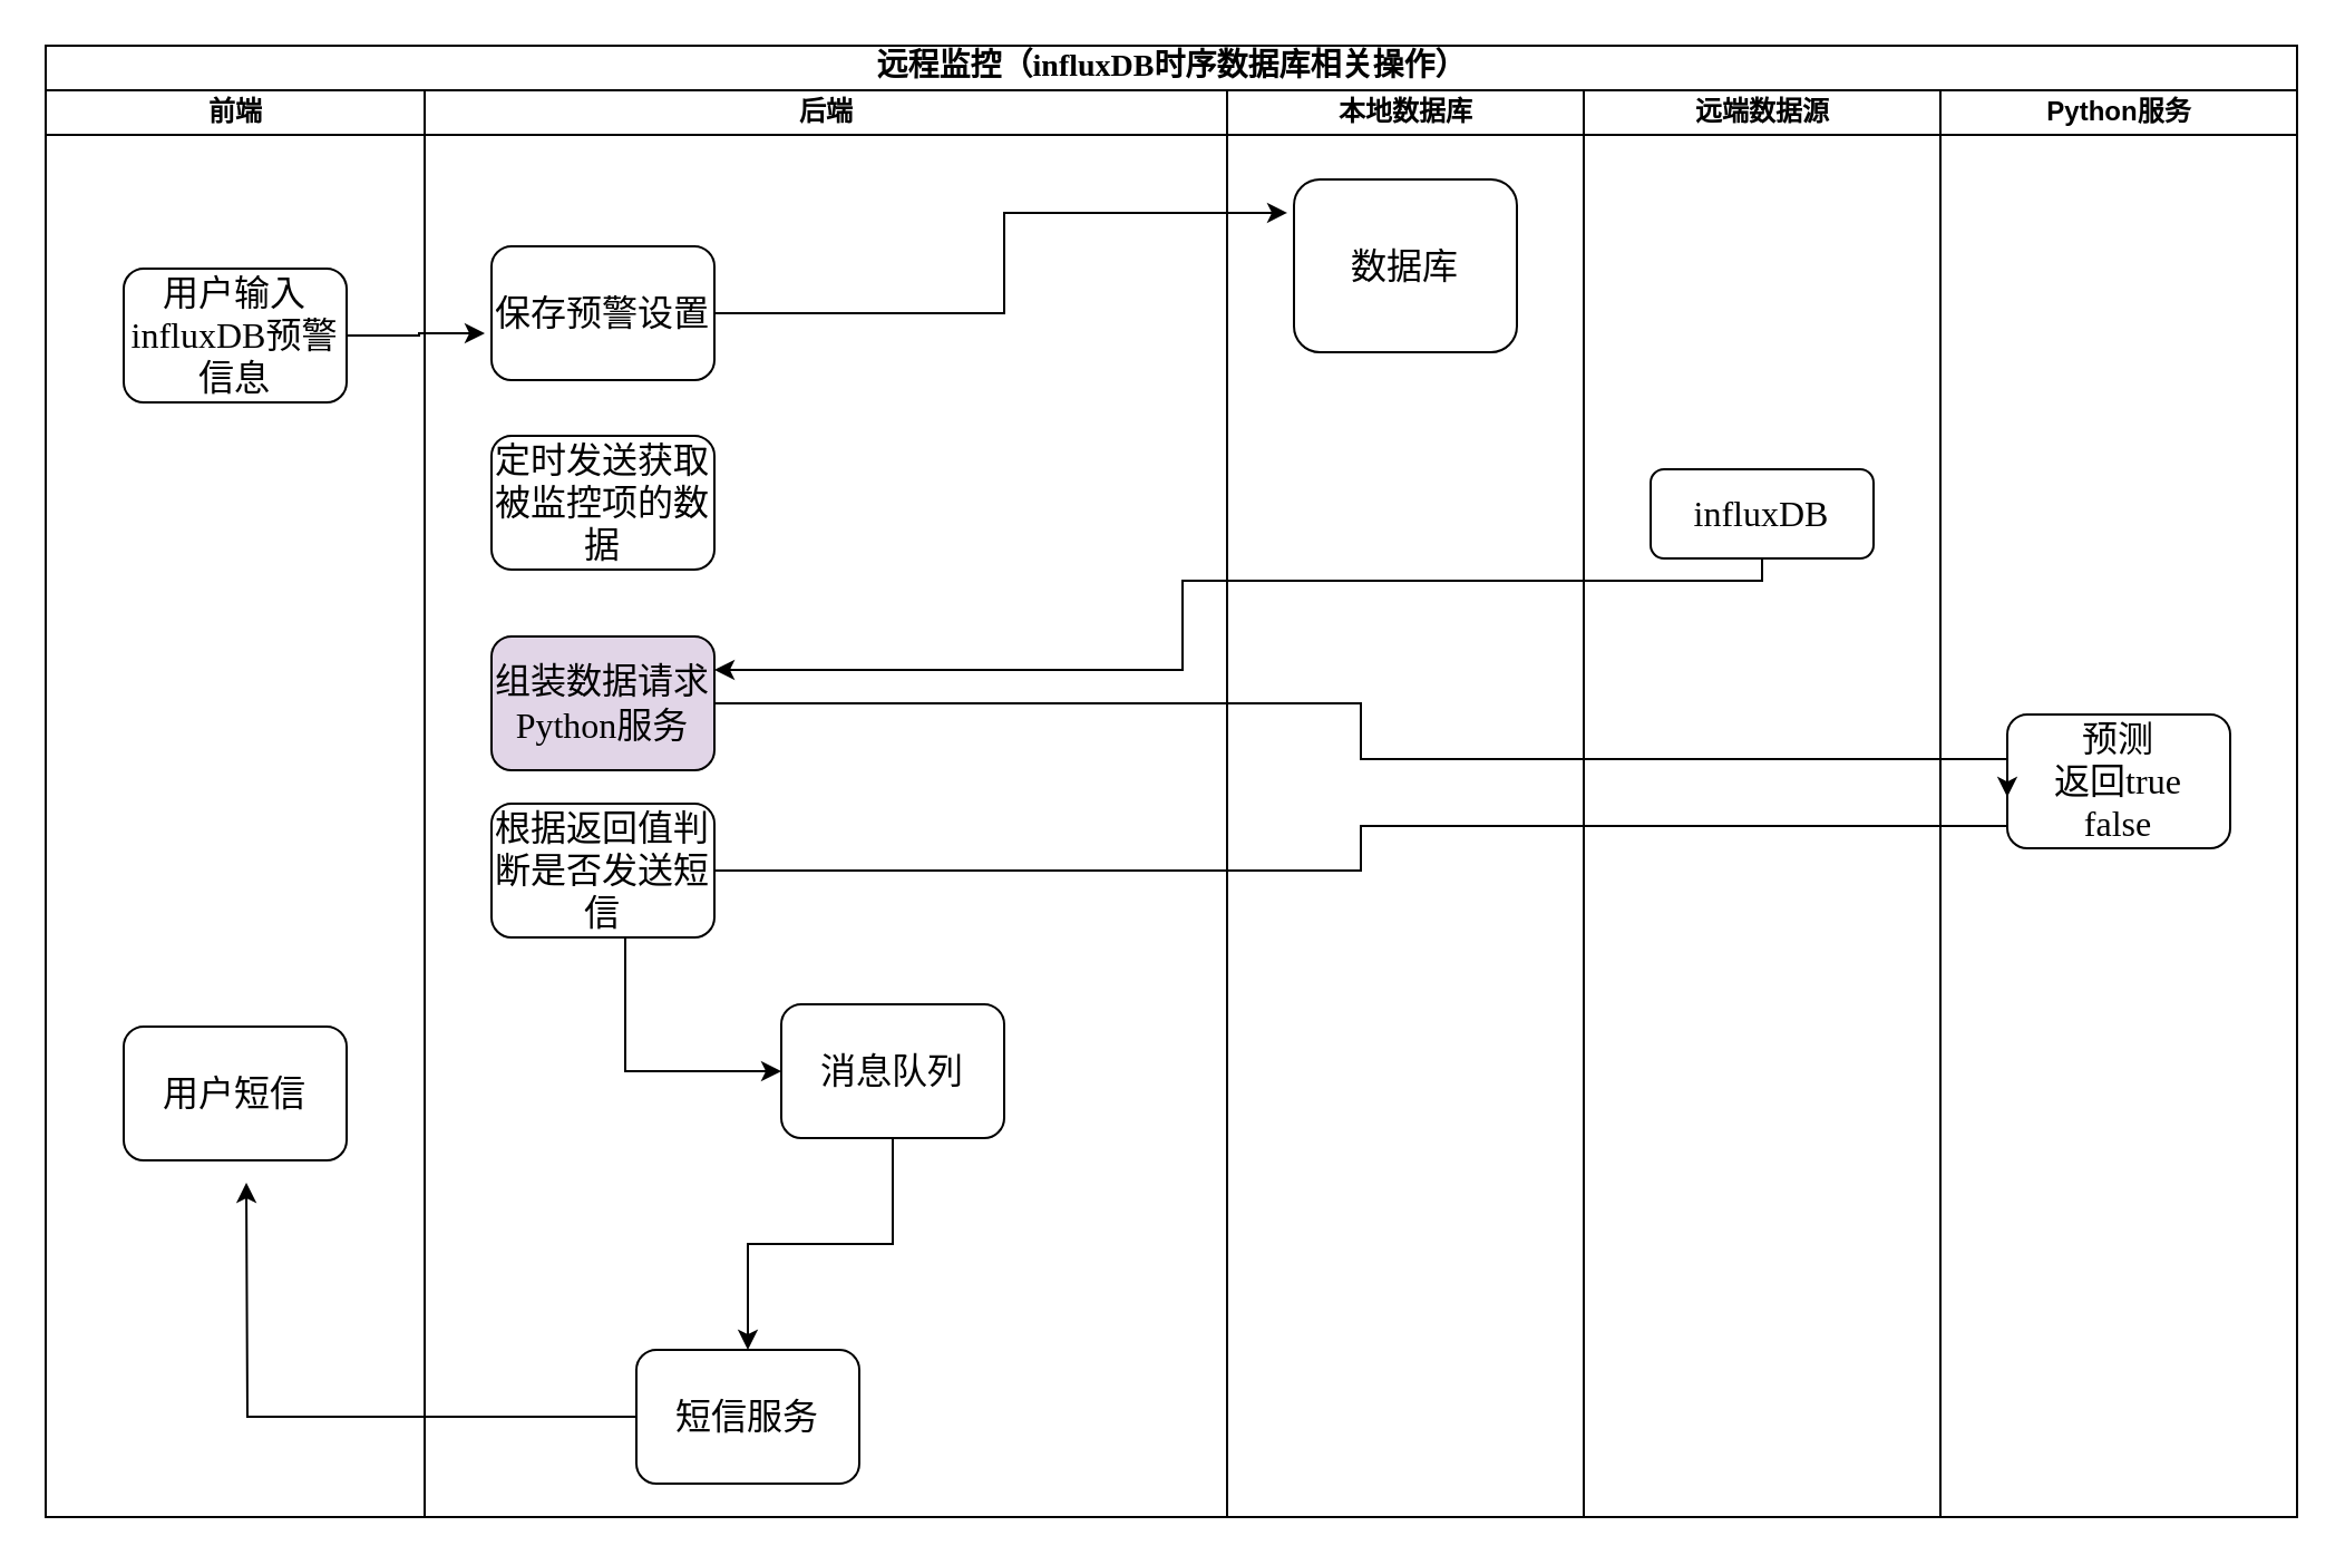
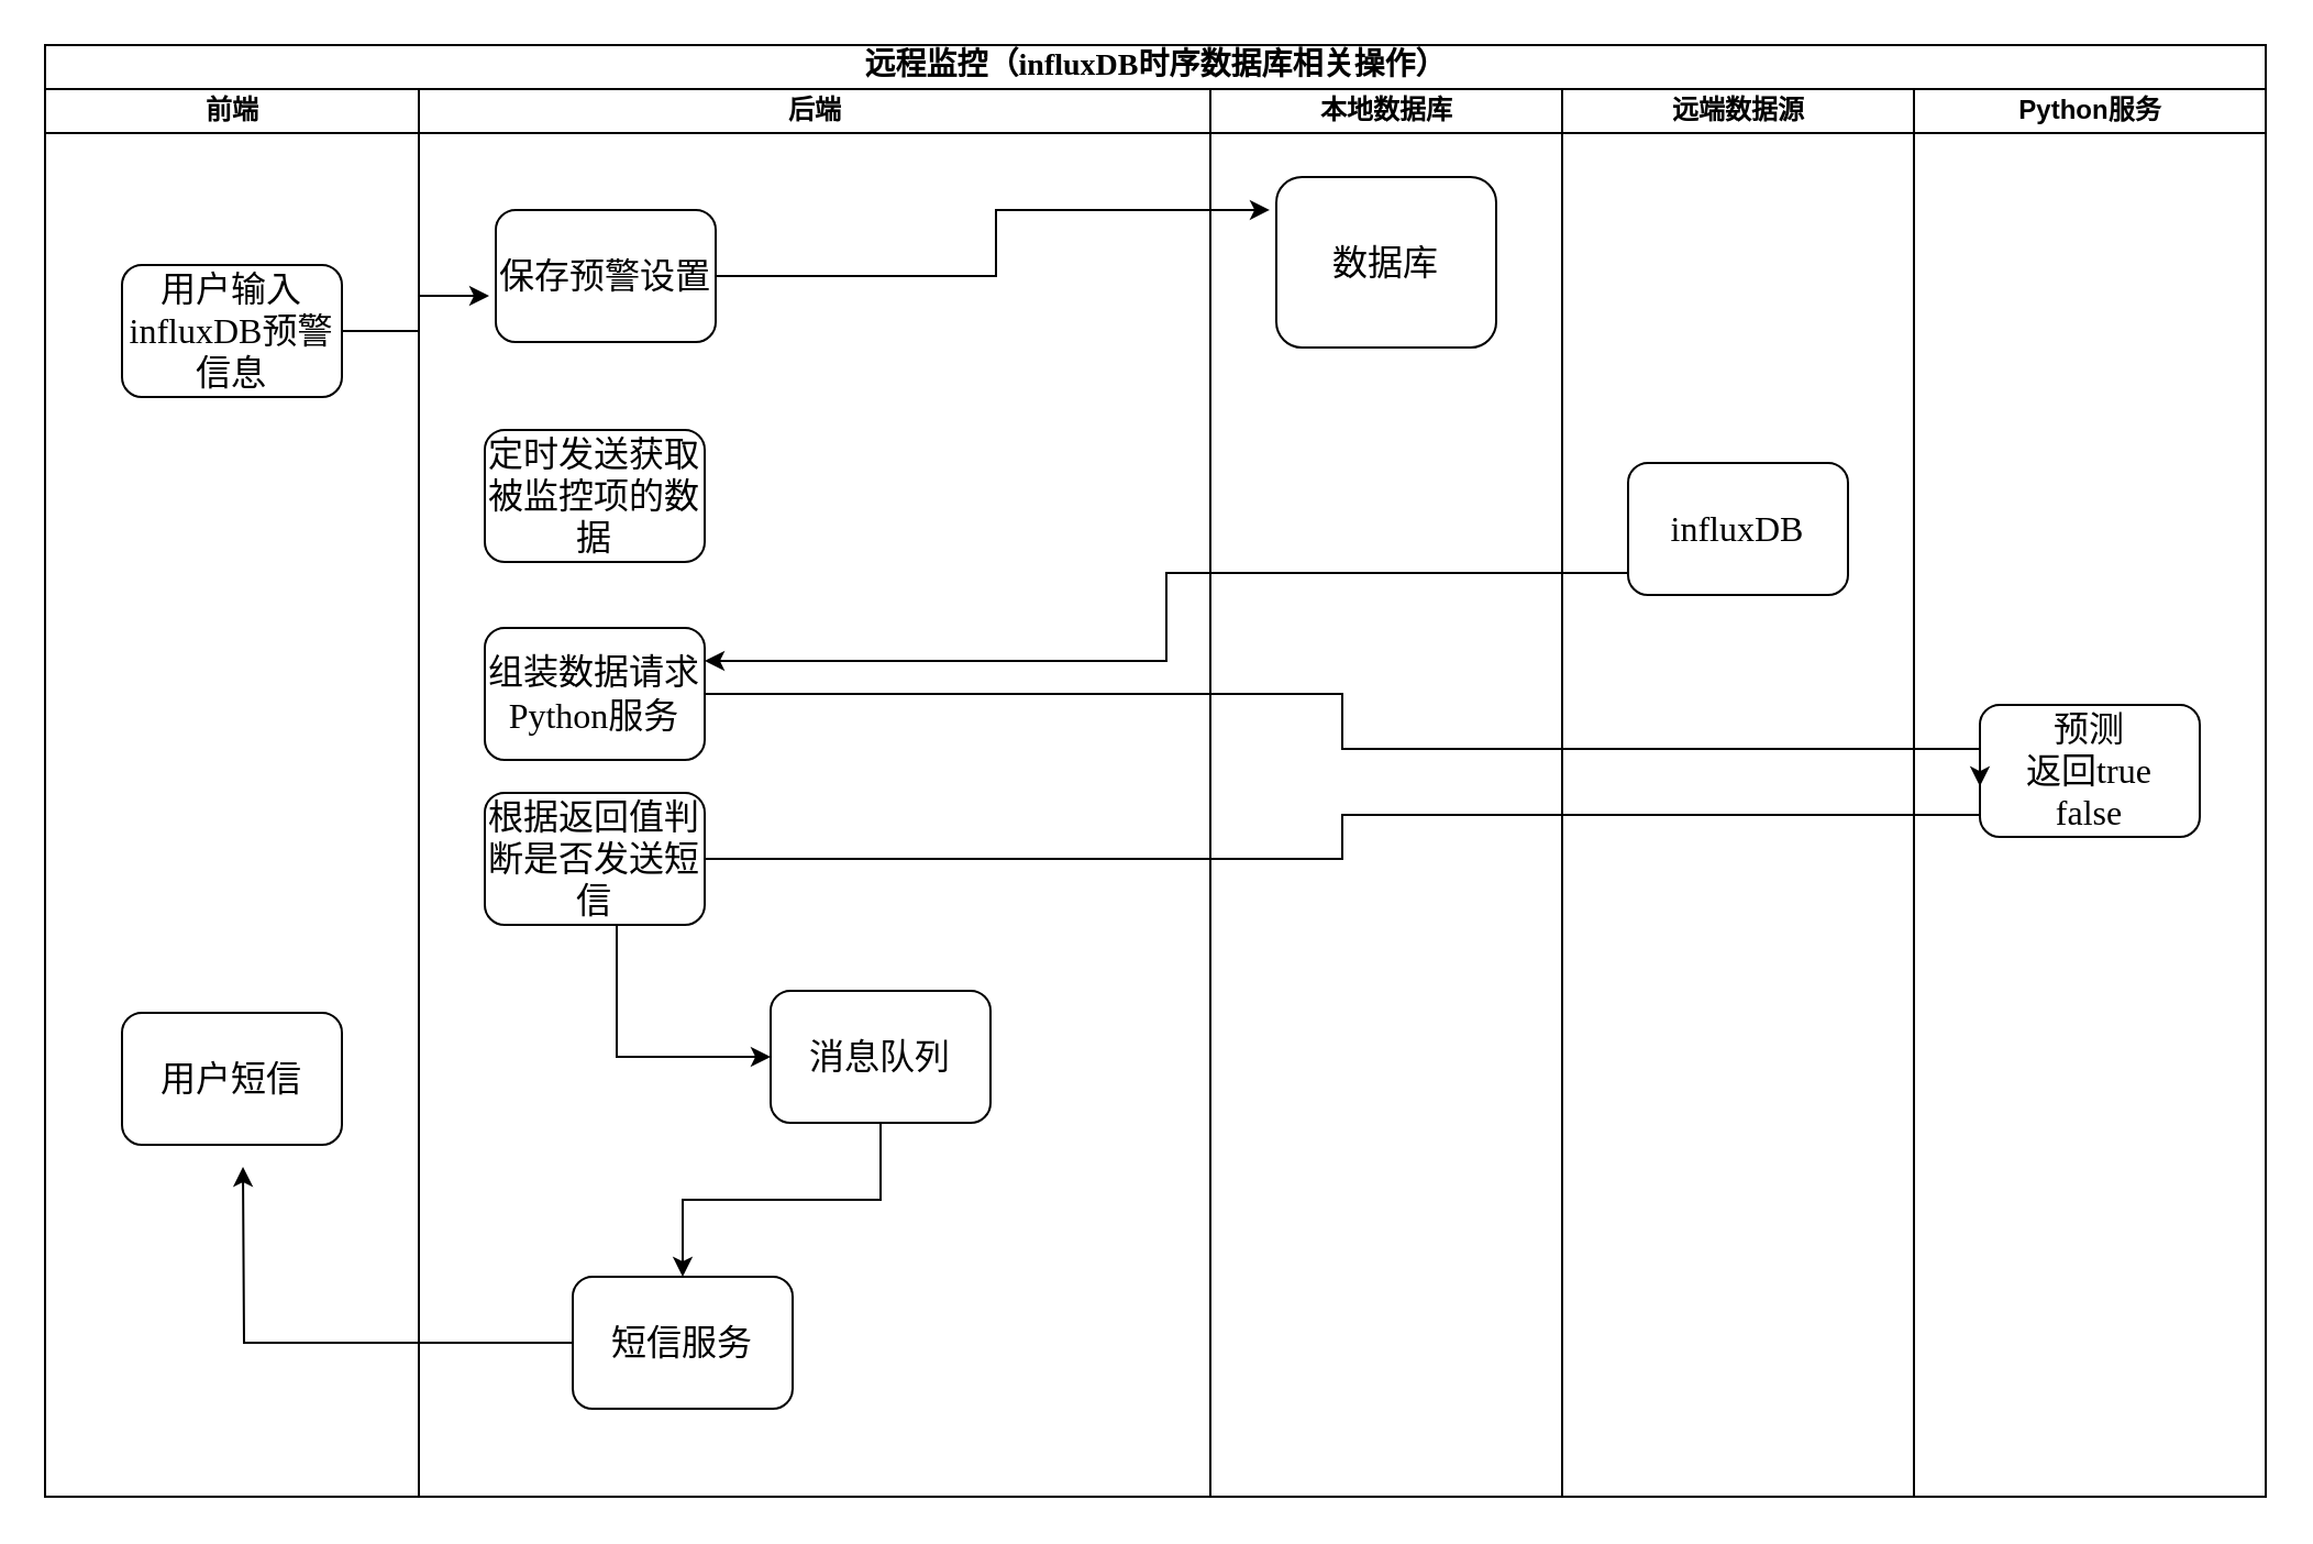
  <mxCell id="0" />
  <mxCell id="1" parent="0" />
  <mxCell id="2" value="&lt;font style=&quot;font-size: 14px&quot;&gt;远程监控（influxDB时序数据库相关操作）&lt;/font&gt;" style="swimlane;html=1;childLayout=stackLayout;startSize=20;rounded=0;shadow=0;labelBackgroundColor=none;strokeWidth=1;fontFamily=Verdana;fontSize=8;align=center;" parent="1" vertex="1"><mxGeometry x="20" y="20" width="1010" height="660" as="geometry" /></mxCell>
  <mxCell id="3" value="前端" style="swimlane;html=1;startSize=20;" parent="2" vertex="1"><mxGeometry y="20" width="170" height="640" as="geometry"><mxRectangle y="20" width="30" height="730" as="alternateBounds" /></mxGeometry></mxCell>
  <mxCell id="4" value="&lt;font size=&quot;3&quot;&gt;用户短信&lt;/font&gt;" style="rounded=1;whiteSpace=wrap;html=1;shadow=0;labelBackgroundColor=none;strokeWidth=1;fontFamily=Verdana;fontSize=8;align=center;" vertex="1" parent="3"><mxGeometry x="35" y="420" width="100" height="60" as="geometry" /></mxCell>
  <mxCell id="5" value="&lt;font size=&quot;3&quot;&gt;用户输入influxDB预警信息&lt;/font&gt;" style="rounded=1;whiteSpace=wrap;html=1;shadow=0;labelBackgroundColor=none;strokeWidth=1;fontFamily=Verdana;fontSize=8;align=center;" parent="3" vertex="1"><mxGeometry x="35" y="80" width="100" height="60" as="geometry" /></mxCell>
  <mxCell id="6" style="edgeStyle=orthogonalEdgeStyle;rounded=1;html=1;labelBackgroundColor=none;startArrow=none;startFill=0;startSize=5;endArrow=classicThin;endFill=1;endSize=5;jettySize=auto;orthogonalLoop=1;strokeWidth=1;fontFamily=Verdana;fontSize=8" parent="2" edge="1"><mxGeometry relative="1" as="geometry"><mxPoint x="600" y="690" as="sourcePoint" /></mxGeometry></mxCell>
  <mxCell id="7" style="edgeStyle=orthogonalEdgeStyle;rounded=1;html=1;labelBackgroundColor=none;startArrow=none;startFill=0;startSize=5;endArrow=classicThin;endFill=1;endSize=5;jettySize=auto;orthogonalLoop=1;strokeWidth=1;fontFamily=Verdana;fontSize=8" parent="2" edge="1"><mxGeometry relative="1" as="geometry"><mxPoint x="610" y="450" as="sourcePoint" /></mxGeometry></mxCell>
  <mxCell id="8" style="edgeStyle=orthogonalEdgeStyle;rounded=1;html=1;labelBackgroundColor=none;startArrow=none;startFill=0;startSize=5;endArrow=classicThin;endFill=1;endSize=5;jettySize=auto;orthogonalLoop=1;strokeColor=#000000;strokeWidth=1;fontFamily=Verdana;fontSize=8;fontColor=#000000;" parent="2" edge="1"><mxGeometry relative="1" as="geometry"><mxPoint x="610" y="610" as="targetPoint" /></mxGeometry></mxCell>
  <mxCell id="9" value="后端" style="swimlane;html=1;startSize=20;rounded=0;" parent="2" vertex="1"><mxGeometry x="170" y="20" width="360" height="640" as="geometry" /></mxCell>
- <mxCell id="10" value="&lt;font size=&quot;3&quot;&gt;保存预警设置&lt;/font&gt;" style="rounded=1;whiteSpace=wrap;html=1;shadow=0;labelBackgroundColor=none;strokeWidth=1;fontFamily=Verdana;fontSize=8;align=center;" parent="9" vertex="1"><mxGeometry x="30" y="70" width="100" height="60" as="geometry" /></mxCell>
- <mxCell id="11" value="&lt;font size=&quot;3&quot;&gt;组装数据请求Python服务&lt;/font&gt;" style="rounded=1;whiteSpace=wrap;html=1;shadow=0;labelBackgroundColor=none;strokeWidth=1;fontFamily=Verdana;fontSize=8;align=center;fillColor=#e1d5e7;" parent="9" vertex="1"><mxGeometry x="30" y="245" width="100" height="60" as="geometry" /></mxCell>
+ <mxCell id="10" value="&lt;font size=&quot;3&quot;&gt;保存预警设置&lt;/font&gt;" style="rounded=1;whiteSpace=wrap;html=1;shadow=0;labelBackgroundColor=none;strokeWidth=1;fontFamily=Verdana;fontSize=8;align=center;" parent="9" vertex="1"><mxGeometry x="35" y="55" width="100" height="60" as="geometry" /></mxCell>
+ <mxCell id="11" value="&lt;font size=&quot;3&quot;&gt;组装数据请求Python服务&lt;/font&gt;" style="rounded=1;whiteSpace=wrap;html=1;shadow=0;labelBackgroundColor=none;strokeWidth=1;fontFamily=Verdana;fontSize=8;align=center;" parent="9" vertex="1"><mxGeometry x="30" y="245" width="100" height="60" as="geometry" /></mxCell>
  <mxCell id="12" value="&lt;font size=&quot;3&quot;&gt;定时发送获取被监控项的数据&lt;/font&gt;" style="rounded=1;whiteSpace=wrap;html=1;shadow=0;labelBackgroundColor=none;strokeWidth=1;fontFamily=Verdana;fontSize=8;align=center;" parent="9" vertex="1"><mxGeometry x="30" y="155" width="100" height="60" as="geometry" /></mxCell>
  <mxCell id="13" style="edgeStyle=orthogonalEdgeStyle;rounded=0;orthogonalLoop=1;jettySize=auto;html=1;entryX=0;entryY=0.5;entryDx=0;entryDy=0;" edge="1" parent="9" source="14" target="17"><mxGeometry relative="1" as="geometry"><Array as="points"><mxPoint x="90" y="440" /></Array></mxGeometry></mxCell>
  <mxCell id="14" value="&lt;font size=&quot;3&quot;&gt;根据返回值判断是否发送短信&lt;/font&gt;" style="rounded=1;whiteSpace=wrap;html=1;shadow=0;labelBackgroundColor=none;strokeWidth=1;fontFamily=Verdana;fontSize=8;align=center;" parent="9" vertex="1"><mxGeometry x="30" y="320" width="100" height="60" as="geometry" /></mxCell>
- <mxCell id="15" value="&lt;font size=&quot;3&quot;&gt;短信服务&lt;/font&gt;" style="rounded=1;whiteSpace=wrap;html=1;shadow=0;labelBackgroundColor=none;strokeWidth=1;fontFamily=Verdana;fontSize=8;align=center;" parent="9" vertex="1"><mxGeometry x="95" y="565" width="100" height="60" as="geometry" /></mxCell>
+ <mxCell id="15" value="&lt;font size=&quot;3&quot;&gt;短信服务&lt;/font&gt;" style="rounded=1;whiteSpace=wrap;html=1;shadow=0;labelBackgroundColor=none;strokeWidth=1;fontFamily=Verdana;fontSize=8;align=center;" parent="9" vertex="1"><mxGeometry x="70" y="540" width="100" height="60" as="geometry" /></mxCell>
  <mxCell id="16" style="edgeStyle=orthogonalEdgeStyle;rounded=0;orthogonalLoop=1;jettySize=auto;html=1;" edge="1" parent="9" source="17" target="15"><mxGeometry relative="1" as="geometry" /></mxCell>
  <mxCell id="17" value="&lt;font size=&quot;3&quot;&gt;消息队列&lt;/font&gt;" style="rounded=1;whiteSpace=wrap;html=1;shadow=0;labelBackgroundColor=none;strokeWidth=1;fontFamily=Verdana;fontSize=8;align=center;" parent="9" vertex="1"><mxGeometry x="160" y="410" width="100" height="60" as="geometry" /></mxCell>
  <mxCell id="18" value="本地数据库" style="swimlane;html=1;startSize=20;" parent="2" vertex="1"><mxGeometry x="530" y="20" width="160" height="640" as="geometry"><mxRectangle x="320" y="20" width="30" height="730" as="alternateBounds" /></mxGeometry></mxCell>
  <mxCell id="19" value="&lt;span style=&quot;font-size: medium&quot;&gt;数据库&lt;/span&gt;" style="rounded=1;whiteSpace=wrap;html=1;shadow=0;labelBackgroundColor=none;strokeWidth=1;fontFamily=Verdana;fontSize=8;align=center;" parent="18" vertex="1"><mxGeometry x="30" y="40" width="100" height="77.5" as="geometry" /></mxCell>
  <mxCell id="20" value="远端数据源" style="swimlane;html=1;startSize=20;" parent="2" vertex="1"><mxGeometry x="690" y="20" width="160" height="640" as="geometry"><mxRectangle x="320" y="20" width="30" height="730" as="alternateBounds" /></mxGeometry></mxCell>
- <mxCell id="21" value="&lt;span style=&quot;font-size: medium&quot;&gt;influxDB&lt;/span&gt;" style="rounded=1;whiteSpace=wrap;html=1;shadow=0;labelBackgroundColor=none;strokeWidth=1;fontFamily=Verdana;fontSize=8;align=center;" parent="20" vertex="1"><mxGeometry x="30" y="170" width="100" height="40" as="geometry" /></mxCell>
+ <mxCell id="21" value="&lt;span style=&quot;font-size: medium&quot;&gt;influxDB&lt;/span&gt;" style="rounded=1;whiteSpace=wrap;html=1;shadow=0;labelBackgroundColor=none;strokeWidth=1;fontFamily=Verdana;fontSize=8;align=center;" parent="20" vertex="1"><mxGeometry x="30" y="170" width="100" height="60" as="geometry" /></mxCell>
  <mxCell id="22" style="edgeStyle=orthogonalEdgeStyle;rounded=0;orthogonalLoop=1;jettySize=auto;html=1;entryX=-0.03;entryY=0.193;entryDx=0;entryDy=0;entryPerimeter=0;" edge="1" parent="2" source="10" target="19"><mxGeometry relative="1" as="geometry" /></mxCell>
  <mxCell id="23" value="Python服务" style="swimlane;html=1;startSize=20;" vertex="1" parent="2"><mxGeometry x="850" y="20" width="160" height="640" as="geometry"><mxRectangle x="320" y="20" width="30" height="730" as="alternateBounds" /></mxGeometry></mxCell>
  <mxCell id="24" value="&lt;span style=&quot;font-size: medium&quot;&gt;预测&lt;br&gt;返回true&lt;br&gt;false&lt;br&gt;&lt;/span&gt;" style="rounded=1;whiteSpace=wrap;html=1;shadow=0;labelBackgroundColor=none;strokeWidth=1;fontFamily=Verdana;fontSize=8;align=center;" vertex="1" parent="23"><mxGeometry x="30" y="280" width="100" height="60" as="geometry" /></mxCell>
  <mxCell id="25" style="edgeStyle=orthogonalEdgeStyle;rounded=0;orthogonalLoop=1;jettySize=auto;html=1;entryX=0;entryY=0.617;entryDx=0;entryDy=0;entryPerimeter=0;" edge="1" parent="2" source="11" target="24"><mxGeometry relative="1" as="geometry"><Array as="points"><mxPoint x="590" y="295" /><mxPoint x="590" y="320" /><mxPoint x="880" y="320" /></Array></mxGeometry></mxCell>
  <mxCell id="26" style="edgeStyle=orthogonalEdgeStyle;rounded=0;orthogonalLoop=1;jettySize=auto;html=1;entryX=1;entryY=0.25;entryDx=0;entryDy=0;" edge="1" parent="2" source="21" target="11"><mxGeometry relative="1" as="geometry"><Array as="points"><mxPoint x="510" y="240" /><mxPoint x="510" y="280" /></Array></mxGeometry></mxCell>
  <mxCell id="27" style="edgeStyle=orthogonalEdgeStyle;rounded=0;orthogonalLoop=1;jettySize=auto;html=1;entryX=1;entryY=0.5;entryDx=0;entryDy=0;endArrow=none;" edge="1" parent="2" source="24" target="14"><mxGeometry relative="1" as="geometry"><Array as="points"><mxPoint x="590" y="350" /><mxPoint x="590" y="370" /></Array></mxGeometry></mxCell>
  <mxCell id="28" style="edgeStyle=orthogonalEdgeStyle;rounded=0;orthogonalLoop=1;jettySize=auto;html=1;entryX=-0.03;entryY=0.65;entryDx=0;entryDy=0;entryPerimeter=0;" edge="1" parent="2" source="5" target="10"><mxGeometry relative="1" as="geometry" /></mxCell>
  <mxCell id="29" style="edgeStyle=orthogonalEdgeStyle;rounded=0;orthogonalLoop=1;jettySize=auto;html=1;" edge="1" parent="1" source="15"><mxGeometry relative="1" as="geometry"><mxPoint x="110" y="530" as="targetPoint" /></mxGeometry></mxCell>
